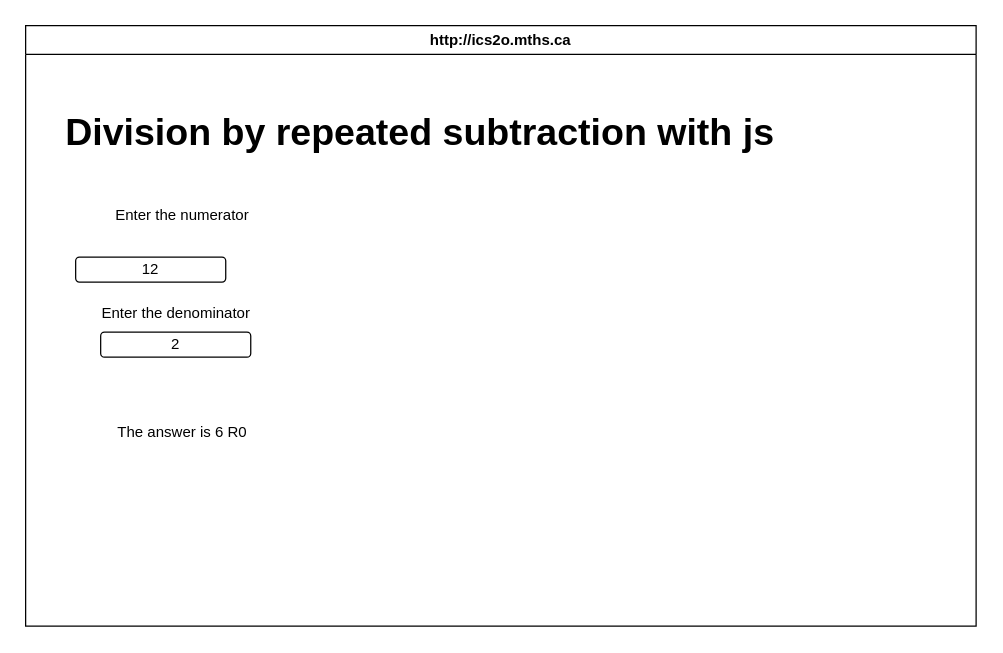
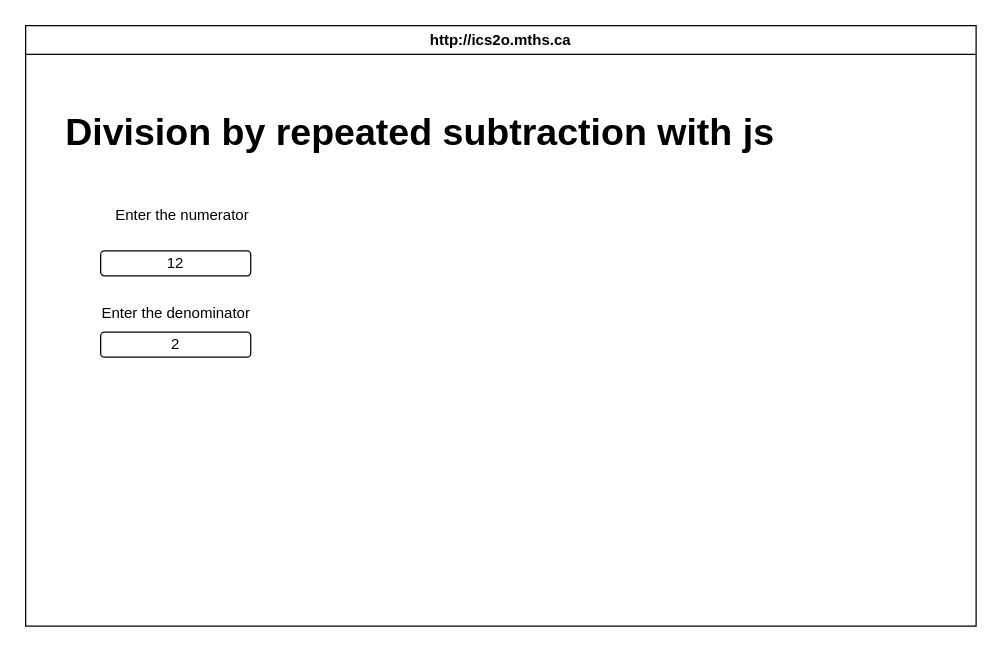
  <mxCell id="0" />
  <mxCell id="1" parent="0" />
  <mxCell id="2" value="http://ics2o.mths.ca" style="swimlane;whiteSpace=wrap;html=1;" parent="1" vertex="1"><mxGeometry x="20" y="20" width="760" height="480" as="geometry" /></mxCell>
  <mxCell id="3" value="&lt;font style=&quot;font-size: 30px;&quot;&gt;&lt;b&gt;Division by repeated subtraction with js&lt;/b&gt;&lt;/font&gt;" style="text;html=1;align=center;verticalAlign=middle;resizable=0;points=[];autosize=1;strokeColor=none;fillColor=none;" vertex="1" parent="2"><mxGeometry x="20" y="60" width="590" height="50" as="geometry" /></mxCell>
  <mxCell id="4" value="&lt;font style=&quot;font-size: 12px;&quot;&gt;Enter the numerator&lt;/font&gt;" style="text;html=1;align=center;verticalAlign=middle;resizable=0;points=[];autosize=1;strokeColor=none;fillColor=none;fontSize=30;" vertex="1" parent="2"><mxGeometry x="60" y="120" width="130" height="50" as="geometry" /></mxCell>
- <mxCell id="5" value="12" style="rounded=1;whiteSpace=wrap;html=1;fontSize=12;" vertex="1" parent="2"><mxGeometry x="40" y="185" width="120" height="20" as="geometry" /></mxCell>
+ <mxCell id="5" value="12" style="rounded=1;whiteSpace=wrap;html=1;fontSize=12;" vertex="1" parent="2"><mxGeometry x="60" y="180" width="120" height="20" as="geometry" /></mxCell>
  <mxCell id="6" value="Enter the denominator" style="text;html=1;align=center;verticalAlign=middle;resizable=0;points=[];autosize=1;strokeColor=none;fillColor=none;fontSize=12;" vertex="1" parent="2"><mxGeometry x="50" y="215" width="140" height="30" as="geometry" /></mxCell>
  <mxCell id="7" value="2" style="rounded=1;whiteSpace=wrap;html=1;fontSize=12;" vertex="1" parent="2"><mxGeometry x="60" y="245" width="120" height="20" as="geometry" /></mxCell>
- <mxCell id="8" value="The answer is 6 R0" style="text;html=1;align=center;verticalAlign=middle;resizable=0;points=[];autosize=1;strokeColor=none;fillColor=none;fontSize=12;" vertex="1" parent="2"><mxGeometry x="60" y="310" width="130" height="30" as="geometry" /></mxCell>
